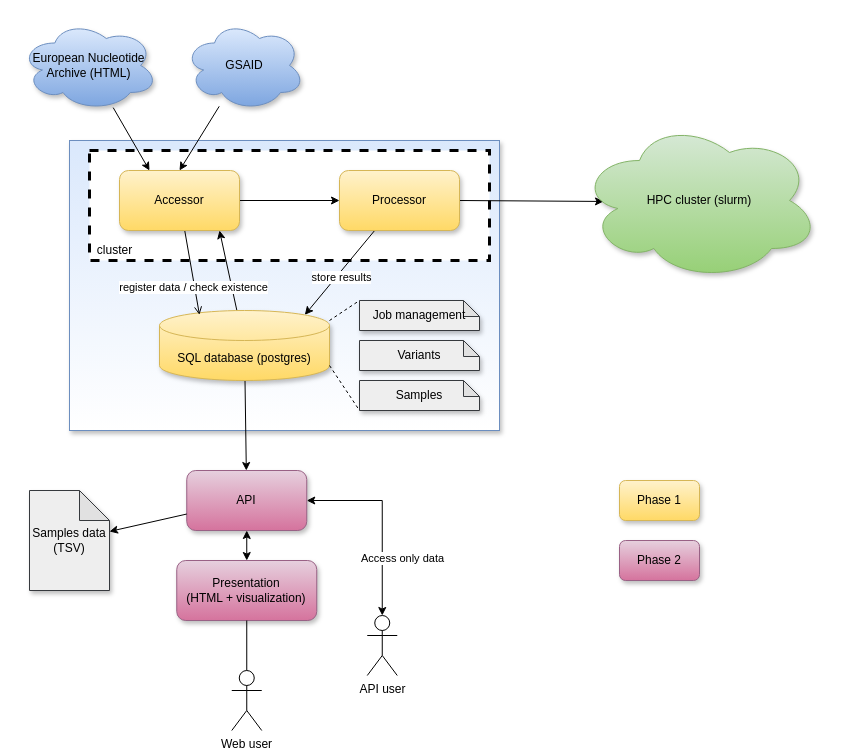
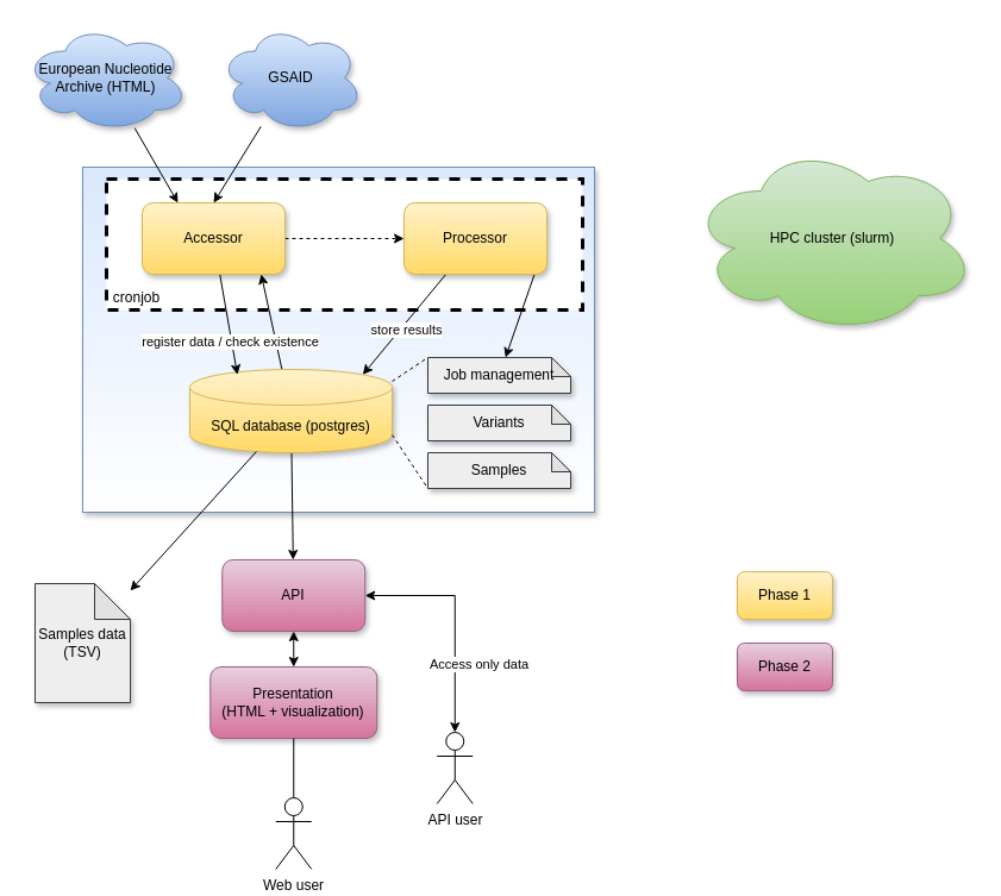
  <mxCell id="0" />
  <mxCell id="1" parent="0" />
  <mxCell id="2" value="" style="rounded=0;whiteSpace=wrap;html=1;shadow=1;fillColor=#dae8fc;strokeColor=#6c8ebf;gradientColor=#ffffff;" parent="1" vertex="1"><mxGeometry x="69" y="140" width="430" height="290" as="geometry" /></mxCell>
  <mxCell id="3" value="" style="rounded=0;whiteSpace=wrap;html=1;dashed=1;strokeWidth=3;" parent="1" vertex="1"><mxGeometry x="89" y="150" width="400" height="110" as="geometry" /></mxCell>
  <mxCell id="4" style="edgeStyle=none;rounded=0;orthogonalLoop=1;jettySize=auto;html=1;exitX=0.5;exitY=0;exitDx=0;exitDy=0;entryX=0.5;entryY=1;entryDx=0;entryDy=0;startArrow=classic;startFill=1;" parent="1" source="5" target="19" edge="1"><mxGeometry relative="1" as="geometry" /></mxCell>
  <mxCell id="5" value="Presentation&lt;br&gt;(HTML + visualization)" style="rounded=1;whiteSpace=wrap;html=1;gradientColor=#d5739d;fillColor=#e6d0de;strokeColor=#996185;shadow=1;" parent="1" vertex="1"><mxGeometry x="176.25" y="560" width="140" height="60" as="geometry" /></mxCell>
  <mxCell id="6" style="edgeStyle=orthogonalEdgeStyle;rounded=0;orthogonalLoop=1;jettySize=auto;html=1;entryX=0.5;entryY=1;entryDx=0;entryDy=0;endArrow=none;endFill=0;" parent="1" source="7" target="5" edge="1"><mxGeometry relative="1" as="geometry"><mxPoint x="241.75" y="625" as="targetPoint" /></mxGeometry></mxCell>
  <mxCell id="7" value="Web user" style="shape=umlActor;verticalLabelPosition=bottom;verticalAlign=top;html=1;outlineConnect=0;" parent="1" vertex="1"><mxGeometry x="231.25" y="670" width="30" height="60" as="geometry" /></mxCell>
  <mxCell id="8" style="edgeStyle=none;rounded=0;orthogonalLoop=1;jettySize=auto;html=1;entryX=0.855;entryY=0;entryDx=0;entryDy=4.35;entryPerimeter=0;" parent="1" source="11" target="14" edge="1"><mxGeometry relative="1" as="geometry" /></mxCell>
  <mxCell id="9" value="store results" style="edgeLabel;html=1;align=center;verticalAlign=middle;resizable=0;points=[];" parent="8" vertex="1" connectable="0"><mxGeometry x="-0.358" y="3" relative="1" as="geometry"><mxPoint x="-13.19" y="17.73" as="offset" /></mxGeometry></mxCell>
- <mxCell id="10" style="edgeStyle=none;rounded=0;orthogonalLoop=1;jettySize=auto;html=1;exitX=1;exitY=0.5;exitDx=0;exitDy=0;entryX=0.1;entryY=0.506;entryDx=0;entryDy=0;entryPerimeter=0;" parent="1" source="11" target="28" edge="1"><mxGeometry relative="1" as="geometry" /></mxCell>
+ <mxCell id="10" style="edgeStyle=none;rounded=0;orthogonalLoop=1;jettySize=auto;html=1;exitX=1;exitY=0.5;exitDx=0;exitDy=0;" parent="1" source="11" target="29" edge="1"><mxGeometry relative="1" as="geometry" /></mxCell>
  <mxCell id="11" value="Processor" style="rounded=1;whiteSpace=wrap;html=1;gradientColor=#ffd966;fillColor=#fff2cc;strokeColor=#d6b656;shadow=1;" parent="1" vertex="1"><mxGeometry x="339" y="170" width="120" height="60" as="geometry" /></mxCell>
  <mxCell id="12" style="edgeStyle=none;rounded=0;orthogonalLoop=1;jettySize=auto;html=1;" parent="1" source="14" edge="1"><mxGeometry relative="1" as="geometry"><mxPoint x="219" y="230" as="targetPoint" /></mxGeometry></mxCell>
  <mxCell id="13" style="edgeStyle=none;rounded=0;orthogonalLoop=1;jettySize=auto;html=1;" parent="1" source="14" target="19" edge="1"><mxGeometry relative="1" as="geometry" /></mxCell>
  <mxCell id="14" value="SQL database (postgres)" style="shape=cylinder3;whiteSpace=wrap;html=1;boundedLbl=1;backgroundOutline=1;size=15;gradientColor=#ffd966;fillColor=#fff2cc;strokeColor=#d6b656;shadow=1;" parent="1" vertex="1"><mxGeometry x="159" y="310" width="170" height="70" as="geometry" /></mxCell>
- <mxCell id="15" style="rounded=0;orthogonalLoop=1;jettySize=auto;html=1;entryX=0.235;entryY=0.062;entryDx=0;entryDy=0;entryPerimeter=0;endArrow=open;" parent="1" source="18" target="14" edge="1"><mxGeometry relative="1" as="geometry" /></mxCell>
+ <mxCell id="15" style="rounded=0;orthogonalLoop=1;jettySize=auto;html=1;entryX=0.235;entryY=0.062;entryDx=0;entryDy=0;entryPerimeter=0;" parent="1" source="18" target="14" edge="1"><mxGeometry relative="1" as="geometry" /></mxCell>
  <mxCell id="16" value="register data / check existence" style="edgeLabel;html=1;align=center;verticalAlign=middle;resizable=0;points=[];" parent="15" vertex="1" connectable="0"><mxGeometry x="0.339" y="-2" relative="1" as="geometry"><mxPoint as="offset" /></mxGeometry></mxCell>
- <mxCell id="17" style="edgeStyle=none;rounded=0;orthogonalLoop=1;jettySize=auto;html=1;entryX=0;entryY=0.5;entryDx=0;entryDy=0;dashed=0;" parent="1" source="18" target="11" edge="1"><mxGeometry relative="1" as="geometry" /></mxCell>
+ <mxCell id="17" style="edgeStyle=none;rounded=0;orthogonalLoop=1;jettySize=auto;html=1;entryX=0;entryY=0.5;entryDx=0;entryDy=0;dashed=1;" parent="1" source="18" target="11" edge="1"><mxGeometry relative="1" as="geometry" /></mxCell>
  <mxCell id="18" value="Accessor" style="rounded=1;whiteSpace=wrap;html=1;gradientColor=#ffd966;fillColor=#fff2cc;strokeColor=#d6b656;shadow=1;" parent="1" vertex="1"><mxGeometry x="119" y="170" width="120" height="60" as="geometry" /></mxCell>
  <mxCell id="19" value="API" style="rounded=1;whiteSpace=wrap;html=1;gradientColor=#d5739d;fillColor=#e6d0de;strokeColor=#996185;shadow=1;" parent="1" vertex="1"><mxGeometry x="186.25" y="470" width="120" height="60" as="geometry" /></mxCell>
  <mxCell id="20" style="edgeStyle=none;rounded=0;orthogonalLoop=1;jettySize=auto;html=1;entryX=1;entryY=0.5;entryDx=0;entryDy=0;startArrow=classic;startFill=1;" parent="1" source="22" target="19" edge="1"><mxGeometry relative="1" as="geometry"><Array as="points"><mxPoint x="381.75" y="500" /></Array></mxGeometry></mxCell>
  <mxCell id="21" value="Access only data" style="edgeLabel;html=1;align=center;verticalAlign=middle;resizable=0;points=[];" parent="20" vertex="1" connectable="0"><mxGeometry x="-0.173" y="-1" relative="1" as="geometry"><mxPoint x="19" y="21" as="offset" /></mxGeometry></mxCell>
  <mxCell id="22" value="API user" style="shape=umlActor;verticalLabelPosition=bottom;verticalAlign=top;html=1;outlineConnect=0;" parent="1" vertex="1"><mxGeometry x="366.75" y="615" width="30" height="60" as="geometry" /></mxCell>
  <mxCell id="23" style="edgeStyle=none;rounded=0;orthogonalLoop=1;jettySize=auto;html=1;entryX=0.25;entryY=0;entryDx=0;entryDy=0;" parent="1" source="24" target="18" edge="1"><mxGeometry relative="1" as="geometry" /></mxCell>
  <mxCell id="24" value="European Nucleotide Archive (HTML)" style="ellipse;shape=cloud;whiteSpace=wrap;html=1;gradientColor=#7ea6e0;fillColor=#dae8fc;strokeColor=#6c8ebf;shadow=1;" parent="1" vertex="1"><mxGeometry x="20" width="137.25" height="90" as="geometry" y="20" /></mxCell>
  <mxCell id="25" style="edgeStyle=none;rounded=0;orthogonalLoop=1;jettySize=auto;html=1;entryX=0.5;entryY=0;entryDx=0;entryDy=0;" parent="1" source="26" target="18" edge="1"><mxGeometry relative="1" as="geometry" /></mxCell>
  <mxCell id="26" value="GSAID" style="ellipse;shape=cloud;whiteSpace=wrap;html=1;gradientColor=#7ea6e0;fillColor=#dae8fc;strokeColor=#6c8ebf;shadow=1;" parent="1" vertex="1"><mxGeometry x="184" width="120" height="90" as="geometry" y="20" /></mxCell>
- <mxCell id="27" value="cluster" style="text;html=1;align=center;verticalAlign=middle;resizable=0;points=[];autosize=1;" parent="1" vertex="1"><mxGeometry x="89" y="240" width="50" height="20" as="geometry" /></mxCell>
+ <mxCell id="27" value="cronjob" style="text;html=1;align=center;verticalAlign=middle;resizable=0;points=[];autosize=1;" parent="1" vertex="1"><mxGeometry x="89" y="240" width="50" height="20" as="geometry" /></mxCell>
  <mxCell id="28" value="HPC cluster (slurm)" style="ellipse;shape=cloud;whiteSpace=wrap;html=1;gradientColor=#97d077;fillColor=#d5e8d4;strokeColor=#82b366;shadow=1;" parent="1" vertex="1"><mxGeometry x="579" y="120" width="240" height="160" as="geometry" /></mxCell>
  <mxCell id="29" value="Job management" style="shape=note;whiteSpace=wrap;html=1;backgroundOutline=1;darkOpacity=0.05;strokeWidth=1;size=16;fillColor=#eeeeee;strokeColor=#36393d;shadow=1;" parent="1" vertex="1"><mxGeometry x="359" y="300" width="120" height="30" as="geometry" /></mxCell>
  <mxCell id="30" value="Variants" style="shape=note;whiteSpace=wrap;html=1;backgroundOutline=1;darkOpacity=0.05;strokeWidth=1;size=16;fillColor=#eeeeee;strokeColor=#36393d;shadow=1;" parent="1" vertex="1"><mxGeometry x="359" y="340" width="120" height="30" as="geometry" /></mxCell>
  <mxCell id="31" value="Samples" style="shape=note;whiteSpace=wrap;html=1;backgroundOutline=1;darkOpacity=0.05;strokeWidth=1;size=16;fillColor=#eeeeee;strokeColor=#36393d;shadow=1;" parent="1" vertex="1"><mxGeometry x="359" y="380" width="120" height="30" as="geometry" /></mxCell>
  <mxCell id="32" value="" style="endArrow=none;dashed=1;html=1;exitX=1;exitY=0.143;exitDx=0;exitDy=0;exitPerimeter=0;" parent="1" source="14" edge="1"><mxGeometry width="50" height="50" relative="1" as="geometry"><mxPoint x="316.25" y="320" as="sourcePoint" /><mxPoint x="359" y="300" as="targetPoint" /></mxGeometry></mxCell>
  <mxCell id="33" value="" style="endArrow=none;dashed=1;html=1;exitX=1;exitY=1;exitDx=0;exitDy=-15;exitPerimeter=0;strokeWidth=1;" parent="1" source="14" edge="1"><mxGeometry width="50" height="50" relative="1" as="geometry"><mxPoint x="329" y="380" as="sourcePoint" /><mxPoint x="359" y="410" as="targetPoint" /><Array as="points" /></mxGeometry></mxCell>
  <mxCell id="34" value="Phase 1" style="rounded=1;whiteSpace=wrap;html=1;strokeWidth=1;gradientColor=#ffd966;fillColor=#fff2cc;strokeColor=#d6b656;shadow=1;" parent="1" vertex="1"><mxGeometry x="619" y="480" width="80" height="40" as="geometry" /></mxCell>
  <mxCell id="35" value="Phase 2" style="rounded=1;whiteSpace=wrap;html=1;strokeWidth=1;gradientColor=#d5739d;fillColor=#e6d0de;strokeColor=#996185;shadow=1;" parent="1" vertex="1"><mxGeometry x="619" y="540" width="80" height="40" as="geometry" /></mxCell>
- <mxCell id="36" style="edgeStyle=none;rounded=0;orthogonalLoop=1;jettySize=auto;html=1;startArrow=classic;startFill=1;endArrow=none;endFill=0;strokeWidth=1;" parent="1" source="37" target="19" edge="1"><mxGeometry relative="1" as="geometry" /></mxCell>
+ <mxCell id="36" style="edgeStyle=none;rounded=0;orthogonalLoop=1;jettySize=auto;html=1;entryX=0.329;entryY=0.986;entryDx=0;entryDy=0;entryPerimeter=0;startArrow=classic;startFill=1;endArrow=none;endFill=0;strokeWidth=1;" parent="1" source="37" target="14" edge="1"><mxGeometry relative="1" as="geometry" /></mxCell>
  <mxCell id="37" value="Samples data (TSV)" style="shape=note;whiteSpace=wrap;html=1;backgroundOutline=1;darkOpacity=0.05;strokeWidth=1;fillColor=#eeeeee;strokeColor=#36393d;shadow=1;" parent="1" vertex="1"><mxGeometry x="29" y="490" width="80" height="100" as="geometry" /></mxCell>
